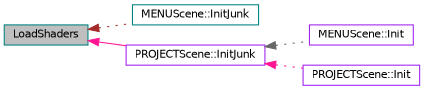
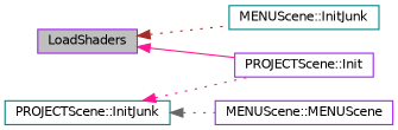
  digraph {
    rankdir=LR
    node [color=teal fontname=Helvetica fontsize=10 shape=record]
    edge [color=deeppink dir=back fontname=Helvetica fontsize=10 labelfontname=Helvetica labelfontsize=10 style=dotted]
-   n1 [fillcolor=grey75 fontcolor=black height=0.2 label=LoadShaders style=filled width=0.4]
+   n1 [color=purple fillcolor=grey75 fontcolor=black height=0.2 label=LoadShaders style=filled width=0.4]
    n2 [height=0.2 label="MENUScene::InitJunk" width=0.4]
-   n3 [color=purple height=0.2 label="PROJECTScene::InitJunk" width=0.4]
-   n4 [color=purple height=0.2 label="MENUScene::Init" width=0.4]
+   n3 [height=0.2 label="PROJECTScene::InitJunk" width=0.4]
+   n4 [color=purple height=0.2 label="MENUScene::MENUScene" width=0.4]
    n5 [color=purple height=0.2 label="PROJECTScene::Init" width=0.4]
    n1 -> n2 [color=brown]
-   n1 -> n3 [style=solid]
+   n1 -> n5 [style=solid]
    n3 -> n4 [color=gray40]
    n3 -> n5
  }
